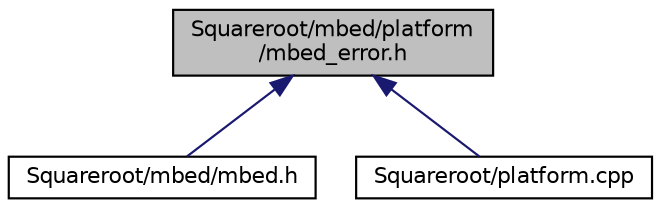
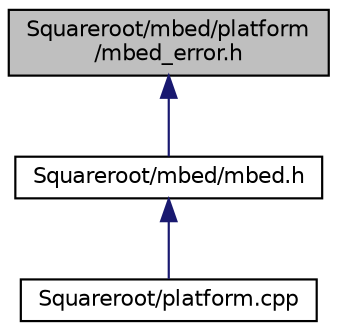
  digraph {
    node [color=black fillcolor=white fontname=Helvetica fontsize=10 shape=record style=filled]
    edge [color=midnightblue dir=back fontname=Helvetica fontsize=10 labelfontname=Helvetica labelfontsize=10 style=solid]
    n1 [fillcolor=grey75 fontcolor=black height=0.2 label="Squareroot/mbed/platform\l/mbed_error.h" width=0.4]
    n2 [height=0.2 label="Squareroot/mbed/mbed.h" width=0.4]
    n3 [height=0.2 label="Squareroot/platform.cpp" width=0.4]
    n1 -> n2
-   n1 -> n3
+   n2 -> n3
  }
